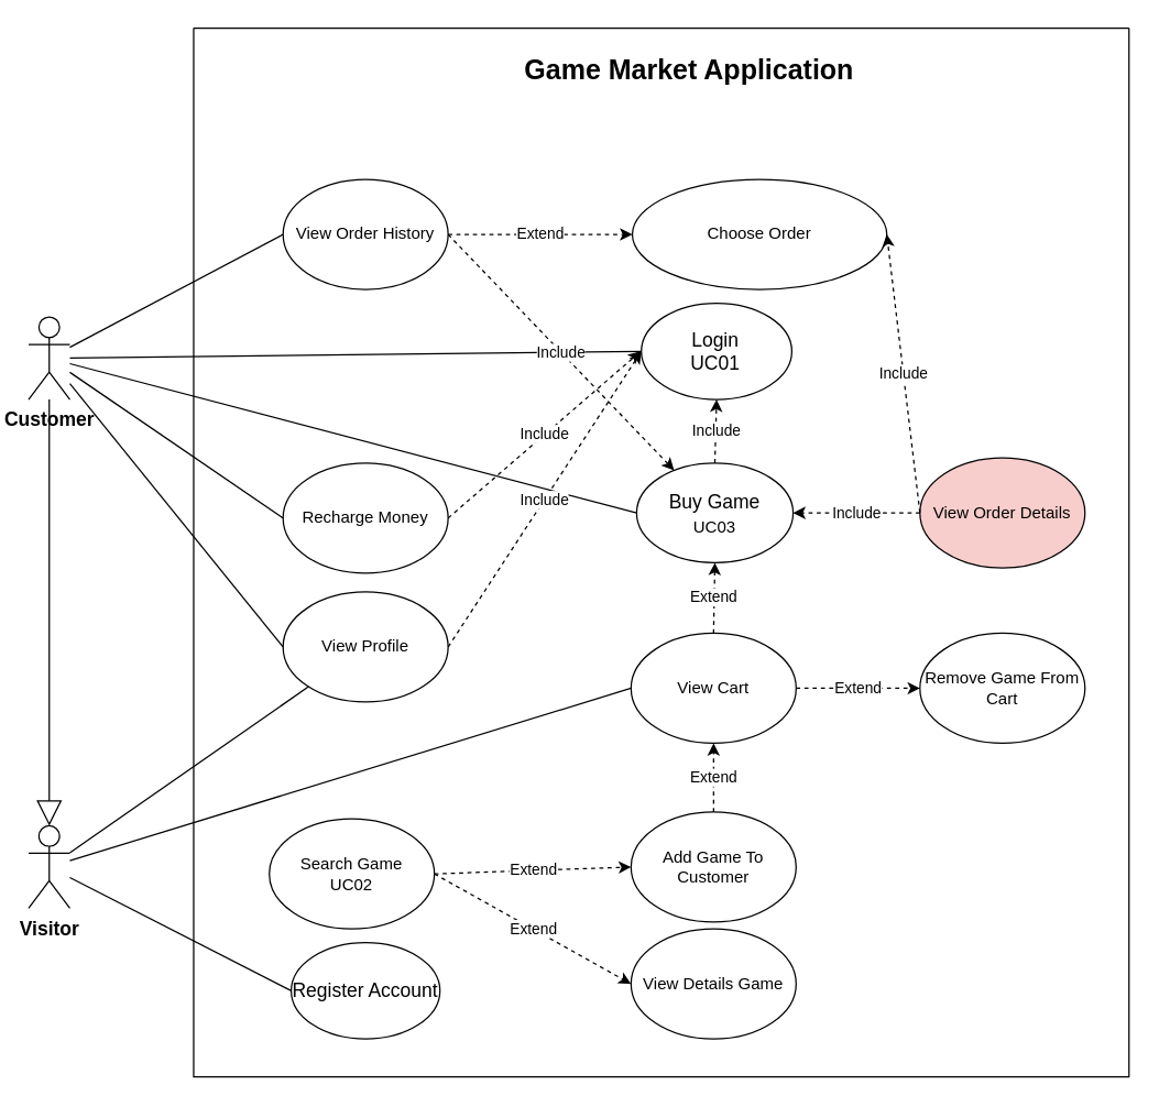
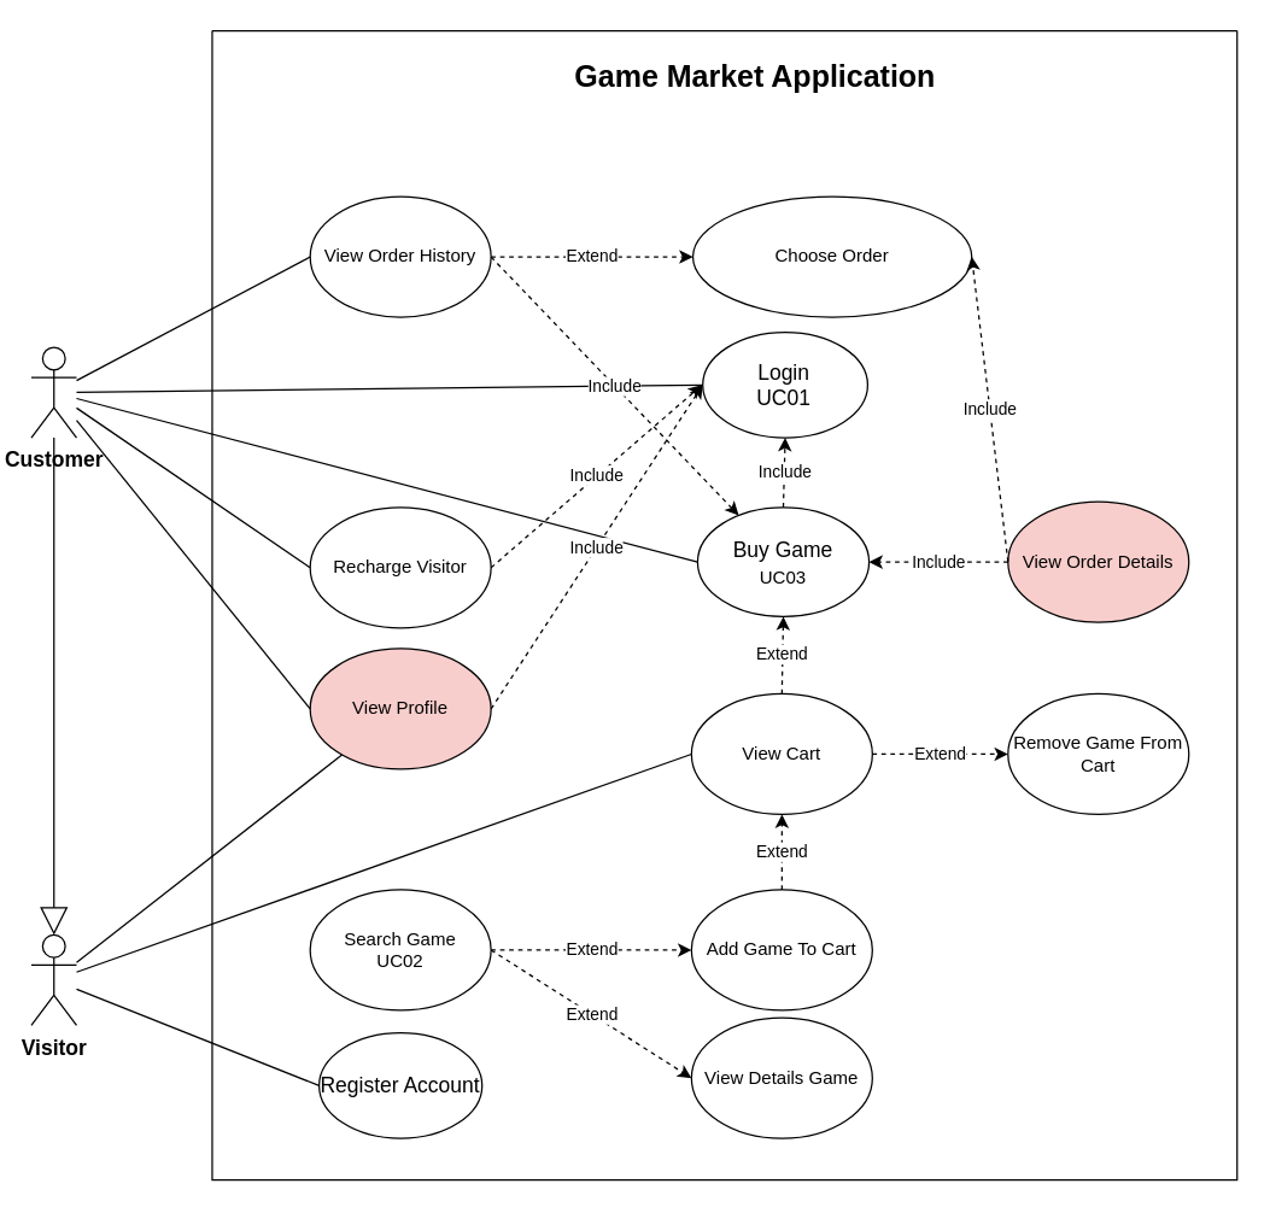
  <mxCell id="0" />
  <mxCell id="1" parent="0" />
  <mxCell id="2" value="Register Account" style="ellipse;whiteSpace=wrap;html=1;fontSize=14;" parent="1" vertex="1"><mxGeometry x="210.94" y="685" width="108.12" height="70" as="geometry" /></mxCell>
  <mxCell id="3" value="&lt;b style=&quot;font-size: 14px;&quot;&gt;Customer&lt;/b&gt;" style="shape=umlActor;verticalLabelPosition=bottom;verticalAlign=top;html=1;outlineConnect=0;fontSize=14;" parent="1" vertex="1"><mxGeometry x="20" y="230" width="30" height="60" as="geometry" /></mxCell>
  <mxCell id="4" value="Buy Game&lt;br&gt;&lt;span style=&quot;font-size: 12px;&quot;&gt;UC03&lt;/span&gt;" style="ellipse;whiteSpace=wrap;html=1;fontSize=14;" parent="1" vertex="1"><mxGeometry x="462.06" y="336.25" width="113.75" height="72.5" as="geometry" /></mxCell>
  <mxCell id="5" value="" style="endArrow=none;html=1;rounded=0;fontSize=14;entryX=0;entryY=0.5;entryDx=0;entryDy=0;" parent="1" source="3" target="10" edge="1"><mxGeometry width="50" height="50" relative="1" as="geometry"><mxPoint x="193" y="275" as="sourcePoint" /><mxPoint x="243" y="225" as="targetPoint" /></mxGeometry></mxCell>
  <mxCell id="6" value="" style="endArrow=none;html=1;rounded=0;fontSize=14;" parent="1" source="7" target="37" edge="1"><mxGeometry width="50" height="50" relative="1" as="geometry"><mxPoint x="3" y="1021.538" as="sourcePoint" /><mxPoint x="105" y="630" as="targetPoint" /></mxGeometry></mxCell>
- <mxCell id="7" value="&lt;b style=&quot;font-size: 14px;&quot;&gt;Visitor&lt;/b&gt;" style="shape=umlActor;verticalLabelPosition=bottom;verticalAlign=top;html=1;outlineConnect=0;fontSize=14;" parent="1" vertex="1"><mxGeometry x="20" y="600" width="30" height="60" as="geometry" /></mxCell>
+ <mxCell id="7" value="&lt;b style=&quot;font-size: 14px;&quot;&gt;Visitor&lt;/b&gt;" style="shape=umlActor;verticalLabelPosition=bottom;verticalAlign=top;html=1;outlineConnect=0;fontSize=14;" parent="1" vertex="1"><mxGeometry x="20" y="620" width="30" height="60" as="geometry" /></mxCell>
  <mxCell id="8" value="" style="endArrow=block;endSize=16;endFill=0;html=1;rounded=0;" parent="1" source="3" target="7" edge="1"><mxGeometry width="160" relative="1" as="geometry"><mxPoint x="8" y="320" as="sourcePoint" /><mxPoint x="8" y="590" as="targetPoint" /></mxGeometry></mxCell>
  <mxCell id="9" value="" style="endArrow=none;html=1;rounded=0;fontSize=14;entryX=0;entryY=0.5;entryDx=0;entryDy=0;" parent="1" source="7" target="2" edge="1"><mxGeometry width="50" height="50" relative="1" as="geometry"><mxPoint x="-27" y="738.973" as="sourcePoint" /><mxPoint x="140.5" y="895" as="targetPoint" /></mxGeometry></mxCell>
  <mxCell id="10" value="Login&lt;br&gt;UC01" style="ellipse;whiteSpace=wrap;html=1;fontSize=14;" parent="1" vertex="1"><mxGeometry x="465.49" y="220" width="109.38" height="70" as="geometry" /></mxCell>
  <mxCell id="11" value="Include" style="endArrow=classic;html=1;rounded=0;dashed=1;entryX=0.5;entryY=1;entryDx=0;entryDy=0;exitX=0.5;exitY=0;exitDx=0;exitDy=0;" parent="1" source="4" target="10" edge="1"><mxGeometry width="50" height="50" relative="1" as="geometry"><mxPoint x="298" y="320" as="sourcePoint" /><mxPoint x="388" y="220" as="targetPoint" /></mxGeometry></mxCell>
  <mxCell id="12" value="" style="swimlane;startSize=0;fontSize=14;" parent="1" vertex="1"><mxGeometry x="140" y="20" width="680" height="762.5" as="geometry" /></mxCell>
  <mxCell id="13" value="&lt;b style=&quot;font-size: 20px;&quot;&gt;Game Market Application&lt;/b&gt;" style="text;html=1;align=center;verticalAlign=middle;resizable=0;points=[];autosize=1;strokeColor=none;fillColor=none;fontSize=14;" parent="12" vertex="1"><mxGeometry x="230" y="10" width="260" height="40" as="geometry" /></mxCell>
- <mxCell id="14" value="Add Game To Customer" style="ellipse;whiteSpace=wrap;html=1;" parent="1" vertex="1"><mxGeometry x="458" y="590" width="120" height="80" as="geometry" /></mxCell>
+ <mxCell id="14" value="Add Game To Cart" style="ellipse;whiteSpace=wrap;html=1;" parent="1" vertex="1"><mxGeometry x="458" y="590" width="120" height="80" as="geometry" /></mxCell>
  <mxCell id="15" value="Remove Game From Cart" style="ellipse;whiteSpace=wrap;html=1;" parent="1" vertex="1"><mxGeometry x="668" y="460" width="120" height="80" as="geometry" /></mxCell>
  <mxCell id="16" value="View Details Game" style="ellipse;whiteSpace=wrap;html=1;" parent="1" vertex="1"><mxGeometry x="458" y="675" width="120" height="80" as="geometry" /></mxCell>
- <mxCell id="17" value="Search Game&lt;br&gt;UC02" style="ellipse;whiteSpace=wrap;html=1;" parent="1" vertex="1"><mxGeometry x="195" y="595" width="120" height="80" as="geometry" /></mxCell>
+ <mxCell id="17" value="Search Game&lt;br&gt;UC02" style="ellipse;whiteSpace=wrap;html=1;" parent="1" vertex="1"><mxGeometry x="205" y="590" width="120" height="80" as="geometry" /></mxCell>
  <mxCell id="18" value="Extend" style="endArrow=classic;html=1;rounded=0;entryX=0;entryY=0.5;entryDx=0;entryDy=0;dashed=1;exitX=1;exitY=0.5;exitDx=0;exitDy=0;" parent="1" source="17" target="16" edge="1"><mxGeometry relative="1" as="geometry"><mxPoint x="578" y="895" as="sourcePoint" /><mxPoint x="458" y="965" as="targetPoint" /></mxGeometry></mxCell>
  <mxCell id="19" value="Extend" style="endArrow=classic;html=1;rounded=0;entryX=0;entryY=0.5;entryDx=0;entryDy=0;dashed=1;exitX=1;exitY=0.5;exitDx=0;exitDy=0;" parent="1" source="17" target="14" edge="1"><mxGeometry relative="1" as="geometry"><mxPoint x="468" y="865" as="sourcePoint" /><mxPoint x="558" y="795" as="targetPoint" /></mxGeometry></mxCell>
  <mxCell id="20" value="View Order Details" style="ellipse;whiteSpace=wrap;html=1;fillColor=#f8cecc;" parent="1" vertex="1"><mxGeometry x="668" y="332.5" width="120" height="80" as="geometry" /></mxCell>
  <mxCell id="21" value="View Cart&lt;br&gt;" style="ellipse;whiteSpace=wrap;html=1;" parent="1" vertex="1"><mxGeometry x="458" y="460" width="120" height="80" as="geometry" /></mxCell>
  <mxCell id="22" value="Extend" style="endArrow=classic;html=1;rounded=0;dashed=1;exitX=1;exitY=0.5;exitDx=0;exitDy=0;entryX=0;entryY=0.5;entryDx=0;entryDy=0;" parent="1" source="21" target="15" edge="1"><mxGeometry relative="1" as="geometry"><mxPoint x="738" y="711" as="sourcePoint" /><mxPoint x="908" y="635" as="targetPoint" /></mxGeometry></mxCell>
  <mxCell id="23" value="Extend" style="endArrow=classic;html=1;rounded=0;dashed=1;exitX=0.5;exitY=0;exitDx=0;exitDy=0;entryX=0.5;entryY=1;entryDx=0;entryDy=0;" parent="1" source="21" target="4" edge="1"><mxGeometry relative="1" as="geometry"><mxPoint x="858" y="525" as="sourcePoint" /><mxPoint x="622" y="366" as="targetPoint" /></mxGeometry></mxCell>
  <mxCell id="24" value="Include" style="endArrow=classic;html=1;rounded=0;entryX=1;entryY=0.5;entryDx=0;entryDy=0;dashed=1;exitX=0;exitY=0.5;exitDx=0;exitDy=0;" parent="1" source="20" target="4" edge="1"><mxGeometry relative="1" as="geometry"><mxPoint x="868" y="410" as="sourcePoint" /><mxPoint x="798" y="410" as="targetPoint" /></mxGeometry></mxCell>
  <mxCell id="25" value="View Order History" style="ellipse;whiteSpace=wrap;html=1;" parent="1" vertex="1"><mxGeometry x="205" y="130" width="120" height="80" as="geometry" /></mxCell>
  <mxCell id="26" value="" style="endArrow=none;html=1;rounded=0;fontSize=14;entryX=0;entryY=0.5;entryDx=0;entryDy=0;" parent="1" source="3" target="25" edge="1"><mxGeometry width="50" height="50" relative="1" as="geometry"><mxPoint x="33" y="263" as="sourcePoint" /><mxPoint x="268" y="160" as="targetPoint" /></mxGeometry></mxCell>
  <mxCell id="27" value="Include" style="endArrow=classic;html=1;rounded=0;dashed=1;exitX=1;exitY=0.5;exitDx=0;exitDy=0;" parent="1" source="25" target="4" edge="1"><mxGeometry width="50" height="50" relative="1" as="geometry"><mxPoint x="375" y="160" as="sourcePoint" /><mxPoint x="555" y="180" as="targetPoint" /></mxGeometry></mxCell>
  <mxCell id="28" value="Choose Order" style="ellipse;whiteSpace=wrap;html=1;" parent="1" vertex="1"><mxGeometry x="458.94" y="130" width="185" height="80" as="geometry" /></mxCell>
  <mxCell id="29" value="Extend" style="endArrow=classic;html=1;rounded=0;dashed=1;exitX=1;exitY=0.5;exitDx=0;exitDy=0;entryX=0;entryY=0.5;entryDx=0;entryDy=0;" parent="1" source="25" target="28" edge="1"><mxGeometry width="50" height="50" relative="1" as="geometry"><mxPoint x="455" y="60" as="sourcePoint" /><mxPoint x="455" y="130" as="targetPoint" /></mxGeometry></mxCell>
  <mxCell id="30" value="Include" style="endArrow=classic;html=1;rounded=0;dashed=1;exitX=0;exitY=0.5;exitDx=0;exitDy=0;entryX=1;entryY=0.5;entryDx=0;entryDy=0;" parent="1" source="20" target="28" edge="1"><mxGeometry width="50" height="50" relative="1" as="geometry"><mxPoint x="668" y="100" as="sourcePoint" /><mxPoint x="515" y="170" as="targetPoint" /></mxGeometry></mxCell>
- <mxCell id="31" value="Recharge Money" style="ellipse;whiteSpace=wrap;html=1;" parent="1" vertex="1"><mxGeometry x="205" y="336.25" width="120" height="80" as="geometry" /></mxCell>
+ <mxCell id="31" value="Recharge Visitor" style="ellipse;whiteSpace=wrap;html=1;" parent="1" vertex="1"><mxGeometry x="205" y="336.25" width="120" height="80" as="geometry" /></mxCell>
  <mxCell id="32" value="" style="endArrow=none;html=1;rounded=0;fontSize=14;entryX=0;entryY=0.5;entryDx=0;entryDy=0;" parent="1" source="3" target="31" edge="1"><mxGeometry width="50" height="50" relative="1" as="geometry"><mxPoint x="33" y="270" as="sourcePoint" /><mxPoint x="475" y="265" as="targetPoint" /></mxGeometry></mxCell>
  <mxCell id="33" value="Include" style="endArrow=classic;html=1;rounded=0;dashed=1;exitX=1;exitY=0.5;exitDx=0;exitDy=0;" parent="1" source="31" edge="1"><mxGeometry width="50" height="50" relative="1" as="geometry"><mxPoint x="335" y="200" as="sourcePoint" /><mxPoint x="465" y="255" as="targetPoint" /></mxGeometry></mxCell>
  <mxCell id="34" value="" style="endArrow=none;html=1;rounded=0;fontSize=14;entryX=0;entryY=0.5;entryDx=0;entryDy=0;" parent="1" source="7" target="21" edge="1"><mxGeometry width="50" height="50" relative="1" as="geometry"><mxPoint x="33" y="280" as="sourcePoint" /><mxPoint x="215" y="400" as="targetPoint" /></mxGeometry></mxCell>
  <mxCell id="35" value="Extend" style="endArrow=classic;html=1;rounded=0;dashed=1;entryX=0.5;entryY=1;entryDx=0;entryDy=0;exitX=0.5;exitY=0;exitDx=0;exitDy=0;" parent="1" source="14" target="21" edge="1"><mxGeometry relative="1" as="geometry"><mxPoint x="588" y="589" as="sourcePoint" /><mxPoint x="678" y="589" as="targetPoint" /></mxGeometry></mxCell>
  <mxCell id="36" value="" style="endArrow=none;html=1;rounded=0;fontSize=14;entryX=0;entryY=0.5;entryDx=0;entryDy=0;" parent="1" source="3" target="4" edge="1"><mxGeometry width="50" height="50" relative="1" as="geometry"><mxPoint x="60" y="275.294" as="sourcePoint" /><mxPoint x="215" y="330" as="targetPoint" /></mxGeometry></mxCell>
- <mxCell id="37" value="View Profile" style="ellipse;whiteSpace=wrap;html=1;" parent="1" vertex="1"><mxGeometry x="205" y="430" width="120" height="80" as="geometry" /></mxCell>
+ <mxCell id="37" value="View Profile" style="ellipse;whiteSpace=wrap;html=1;fillColor=#f8cecc;" parent="1" vertex="1"><mxGeometry x="205" y="430" width="120" height="80" as="geometry" /></mxCell>
  <mxCell id="38" value="" style="endArrow=none;html=1;rounded=0;fontSize=14;entryX=0;entryY=0.5;entryDx=0;entryDy=0;" parent="1" source="3" target="37" edge="1"><mxGeometry width="50" height="50" relative="1" as="geometry"><mxPoint x="60" y="280" as="sourcePoint" /><mxPoint x="215" y="386" as="targetPoint" /></mxGeometry></mxCell>
  <mxCell id="39" value="Include" style="endArrow=classic;html=1;rounded=0;dashed=1;exitX=1;exitY=0.5;exitDx=0;exitDy=0;entryX=0;entryY=0.5;entryDx=0;entryDy=0;" parent="1" source="37" target="10" edge="1"><mxGeometry width="50" height="50" relative="1" as="geometry"><mxPoint x="335" y="386" as="sourcePoint" /><mxPoint x="475" y="265" as="targetPoint" /></mxGeometry></mxCell>
